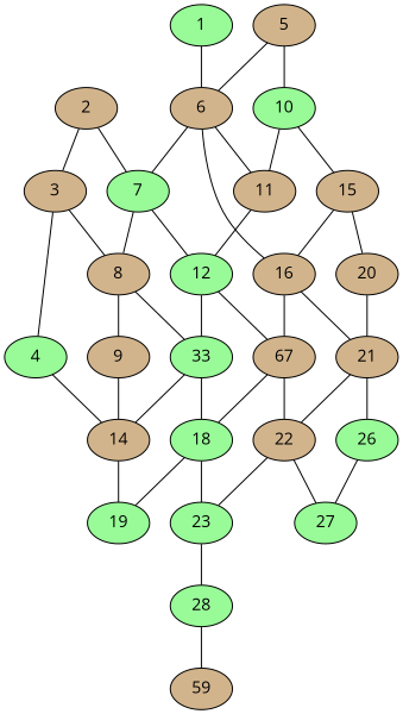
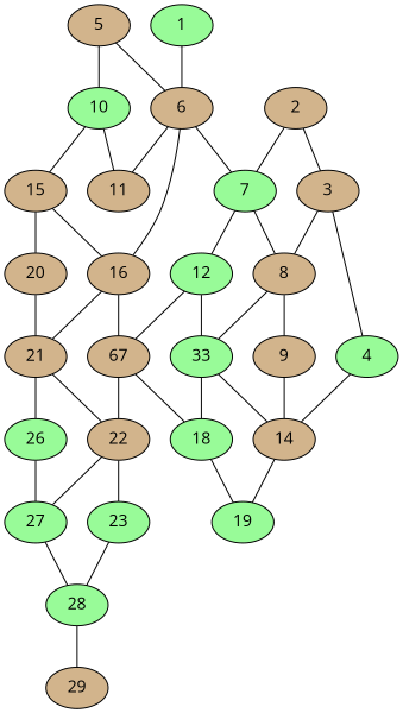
  graph {
    fontname="Open Sans"
    node [fillcolor=tan fontname="Open Sans" style=filled]
    edge [fontname="Open Sans"]
    n1 [fillcolor=palegreen label=1]
    n2 [label=6]
    n3 [label=5]
    n4 [fillcolor=palegreen label=10]
    n5 [label=2]
    n6 [label=3]
    n7 [fillcolor=palegreen label=7]
    n8 [label=11]
    n9 [label=16]
    n10 [fillcolor=palegreen label=4]
    n11 [label=8]
    n12 [fillcolor=palegreen label=12]
    n13 [label=14]
    n14 [label=9]
    n15 [fillcolor=palegreen label=33]
    n16 [label=15]
    n17 [label=67]
    n18 [fillcolor=palegreen label=18]
    n19 [fillcolor=palegreen label=19]
    n20 [label=20]
    n21 [label=21]
    n22 [label=22]
    n23 [fillcolor=palegreen label=23]
    n24 [fillcolor=palegreen label=26]
    n25 [fillcolor=palegreen label=27]
    n26 [fillcolor=palegreen label=28]
-   n27 [label=59]
+   n27 [label=29]
    n1 -- n2
    n2 -- n7
    n2 -- n8
    n2 -- n9
    n3 -- n2
    n3 -- n4
    n4 -- n8
    n4 -- n16
    n5 -- n6
    n5 -- n7
    n6 -- n10
    n6 -- n11
    n7 -- n11
    n7 -- n12
-   n8 -- n12
    n9 -- n17
    n9 -- n21
    n10 -- n13
    n11 -- n14
    n11 -- n15
    n12 -- n15
    n12 -- n17
    n13 -- n19
    n14 -- n13
    n15 -- n13
    n15 -- n18
    n16 -- n9
    n16 -- n20
    n17 -- n18
    n17 -- n22
    n18 -- n19
-   n18 -- n23
    n20 -- n21
    n21 -- n22
    n21 -- n24
    n22 -- n23
    n22 -- n25
    n23 -- n26
    n24 -- n25
+   n25 -- n26
    n26 -- n27
  }
